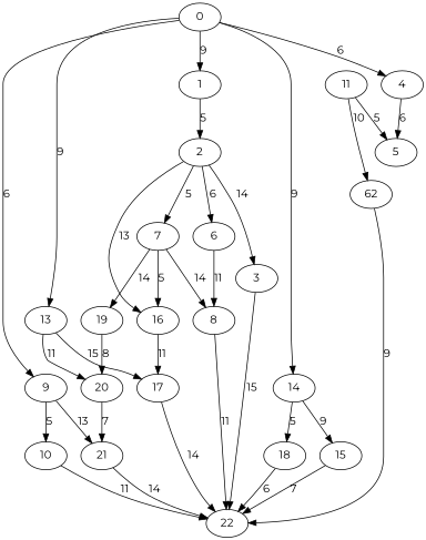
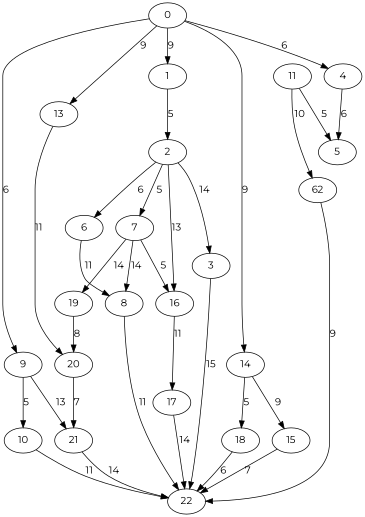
  digraph {
    fontname=Montserrat
    node [fontname=Montserrat]
    edge [fontname=Montserrat]
    0
    1
    4
    9
    13
    14
    2
    5
    10
    21
    17
    20
    15
    18
    3
    6
    7
    16
    22
    8
    19
    11
    n23 [label=62]
    0 -> 1 [label=9]
    0 -> 4 [label=6]
    0 -> 9 [label=6]
    0 -> 13 [label=9]
    0 -> 14 [label=9]
    1 -> 2 [label=5]
    4 -> 5 [label=6]
    9 -> 10 [label=5]
    9 -> 21 [label=13]
-   13 -> 17 [label=15]
    13 -> 20 [label=11]
    14 -> 15 [label=9]
    14 -> 18 [label=5]
    2 -> 3 [label=14]
    2 -> 6 [label=6]
    2 -> 7 [label=5]
    2 -> 16 [label=13]
    10 -> 22 [label=11]
    21 -> 22 [label=14]
    17 -> 22 [label=14]
    20 -> 21 [label=7]
    15 -> 22 [label=7]
    18 -> 22 [label=6]
    3 -> 22 [label=15]
    6 -> 8 [label=11]
    7 -> 16 [label=5]
    7 -> 8 [label=14]
    7 -> 19 [label=14]
    16 -> 17 [label=11]
    8 -> 22 [label=11]
    19 -> 20 [label=8]
    11 -> 5 [label=5]
    11 -> n23 [label=10]
    n23 -> 22 [label=9]
  }
